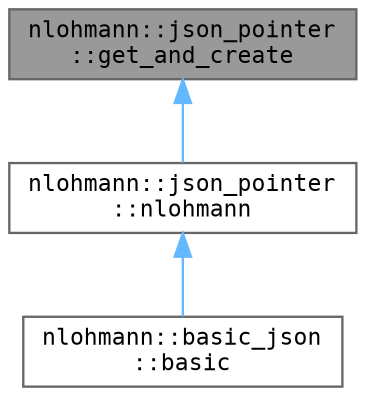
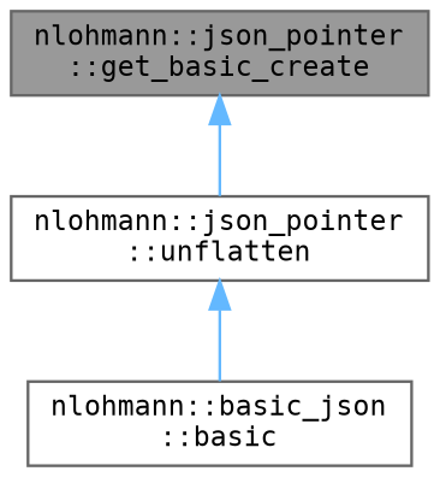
  digraph {
    fontname="DejaVu Sans Mono"
    rankdir=TB
    node [color=grey40 fillcolor=white fontname="DejaVu Sans Mono" fontsize=10 shape=box style=filled]
    edge [color=steelblue1 dir=back fontname="DejaVu Sans Mono" fontsize=10 labelfontname=Helvetica labelfontsize=10 style=solid]
-   n1 [color=gray40 fillcolor=grey60 fontcolor=black height=0.2 label="nlohmann::json_pointer\l::get_and_create" width=0.4]
-   n2 [height=0.2 label="nlohmann::json_pointer\l::nlohmann" width=0.4]
+   n1 [color=gray40 fillcolor=grey60 fontcolor=black height=0.2 label="nlohmann::json_pointer\l::get_basic_create" width=0.4]
+   n2 [height=0.2 label="nlohmann::json_pointer\l::unflatten" width=0.4]
    n3 [height=0.2 label="nlohmann::basic_json\l::basic" width=0.4]
    n1 -> n2
    n2 -> n3
  }
